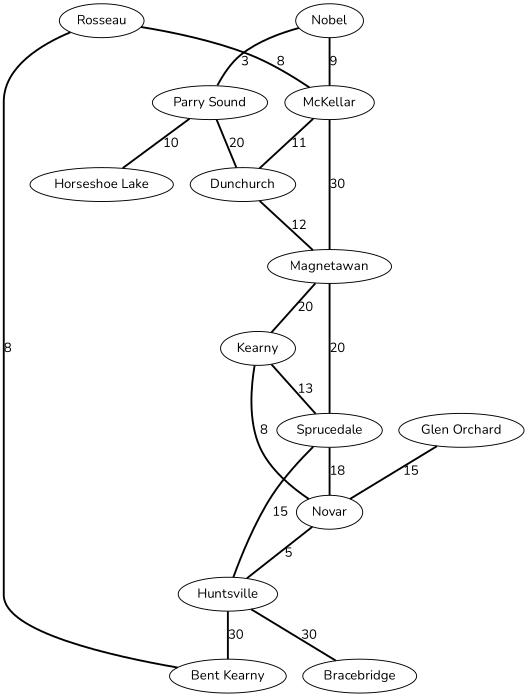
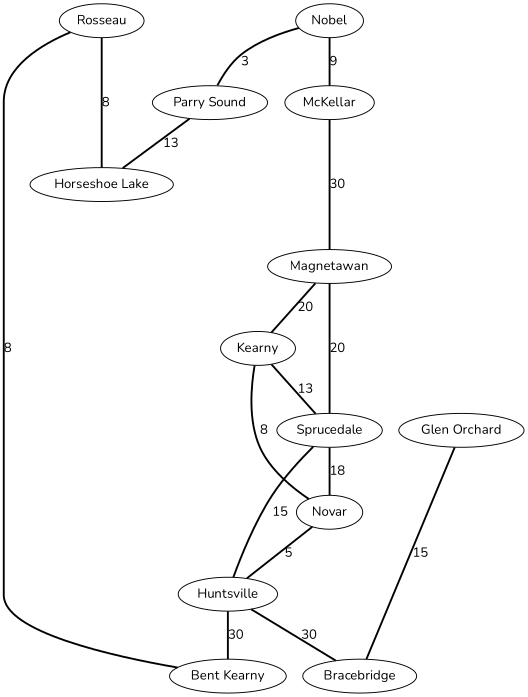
  graph {
    fontname=Nunito
    node [fontname=Nunito]
    edge [fontname=Nunito style=bold weight=30]
    Nobel
    McKellar
    "Parry Sound"
-   Dunchurch
    Magnetawan
    "Horseshoe Lake"
    Kearny
    Sprucedale
    Rosseau
    n10 [label="Bent Kearny"]
    "Glen Orchard"
    Bracebridge
    Novar
    Huntsville
    Nobel -- McKellar [label=9 weight=9]
    Nobel -- "Parry Sound" [label=3 weight=3]
-   McKellar -- Dunchurch [label=11 weight=11]
    McKellar -- Magnetawan [label=30]
-   "Parry Sound" -- Dunchurch [label=20 weight=20]
-   "Parry Sound" -- "Horseshoe Lake" [label=10 weight=10]
-   Dunchurch -- Magnetawan [label=12 weight=12]
+   "Parry Sound" -- "Horseshoe Lake" [label=13 weight=10]
    Magnetawan -- Kearny [label=20 weight=20]
    Magnetawan -- Sprucedale [label=20 weight=20]
    Kearny -- Sprucedale [label=13 weight=13]
    Kearny -- Novar [label=8 weight=11]
    Sprucedale -- Novar [label=18 weight=18]
    Sprucedale -- Huntsville [label=15 weight=15]
-   Rosseau -- McKellar [label=8 weight=8]
+   Rosseau -- "Horseshoe Lake" [label=8 weight=8]
    Rosseau -- n10 [label=8 weight=8]
-   "Glen Orchard" -- Novar [label=15 weight=15]
+   "Glen Orchard" -- Bracebridge [label=15 weight=15]
    Novar -- Huntsville [label=5 weight=5]
    Huntsville -- n10 [label=30]
    Huntsville -- Bracebridge [label=30]
  }
